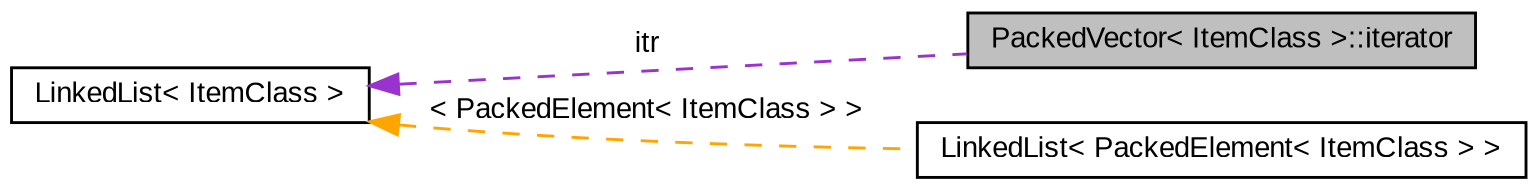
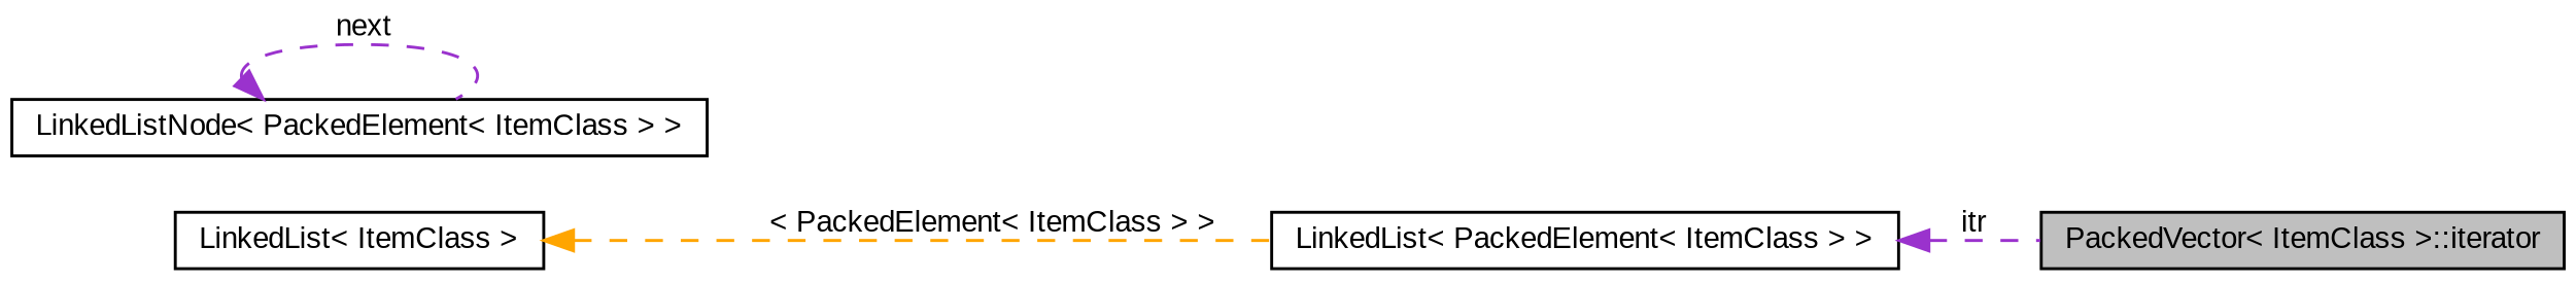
  digraph {
    fontname="Liberation Sans"
    rankdir=LR
    node [color=black fontname="Liberation Sans" fontsize=10 shape=record]
    edge [color=darkorchid3 dir=back fontname="Liberation Sans" fontsize=10 labelfontname=Helvetica labelfontsize=10 style=dashed]
    n1 [fillcolor=grey75 fontcolor=black height=0.2 label="PackedVector\< ItemClass \>::iterator" style=filled width=0.4]
    n2 [height=0.2 label="LinkedList\< PackedElement\< ItemClass \> \>" width=0.4]
+   n3 [height=0.2 label="LinkedListNode\< PackedElement\< ItemClass \> \>" width=0.4]
    n4 [height=0.2 label="LinkedList\< ItemClass \>" width=0.4]
-   n4 -> n1 [label=" itr"]
+   n2 -> n1 [label=" itr"]
+   n3 -> n3 [label=" next"]
    n4 -> n2 [color=orange label=" \< PackedElement\< ItemClass \> \>"]
  }
